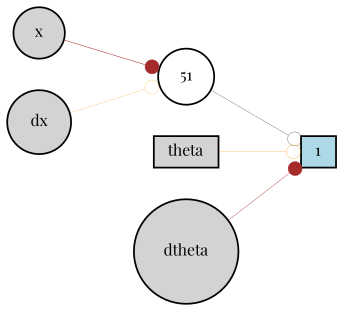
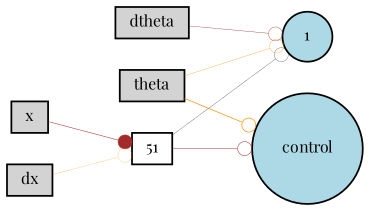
  digraph {
    fontname="Playfair Display"
    rankdir=LR
    node [fillcolor=lightgray fontname="Playfair Display" fontsize=9 shape=box style=filled]
    edge [arrowhead=odot color=brown fontname="Playfair Display" style=solid]
-   x [height=0.2 shape=circle width=0.2]
-   51 [fillcolor=white height=0.2 shape=circle width=0.2]
-   1 [fillcolor=lightblue height=0.2 width=0.2]
-   dx [height=0.2 shape=circle width=0.2]
+   x [height=0.2 width=0.2]
+   51 [fillcolor=white height=0.2 width=0.2]
+   1 [fillcolor=lightblue height=0.2 shape=circle width=0.2]
+   control [fillcolor=lightblue height=0.2 shape=circle width=0.2]
+   dx [height=0.2 width=0.2]
    theta [height=0.2 width=0.2]
-   dtheta [height=0.2 shape=circle width=0.2]
+   dtheta [height=0.2 width=0.2]
    x -> 51 [arrowhead=dot penwidth=0.2907283727777469]
    51 -> 1 [color=black penwidth=0.13672904347716314]
+   51 -> control [penwidth=0.2927633995193347]
    dx -> 51 [color=darkorange penwidth=0.12229338137156712]
    theta -> 1 [color=darkorange penwidth=0.17601205313547202]
-   dtheta -> 1 [arrowhead=dot penwidth=0.21088409281768744]
+   theta -> control [color=darkorange penwidth=0.38575363263842943]
+   dtheta -> 1 [penwidth=0.21088409281768744]
  }
